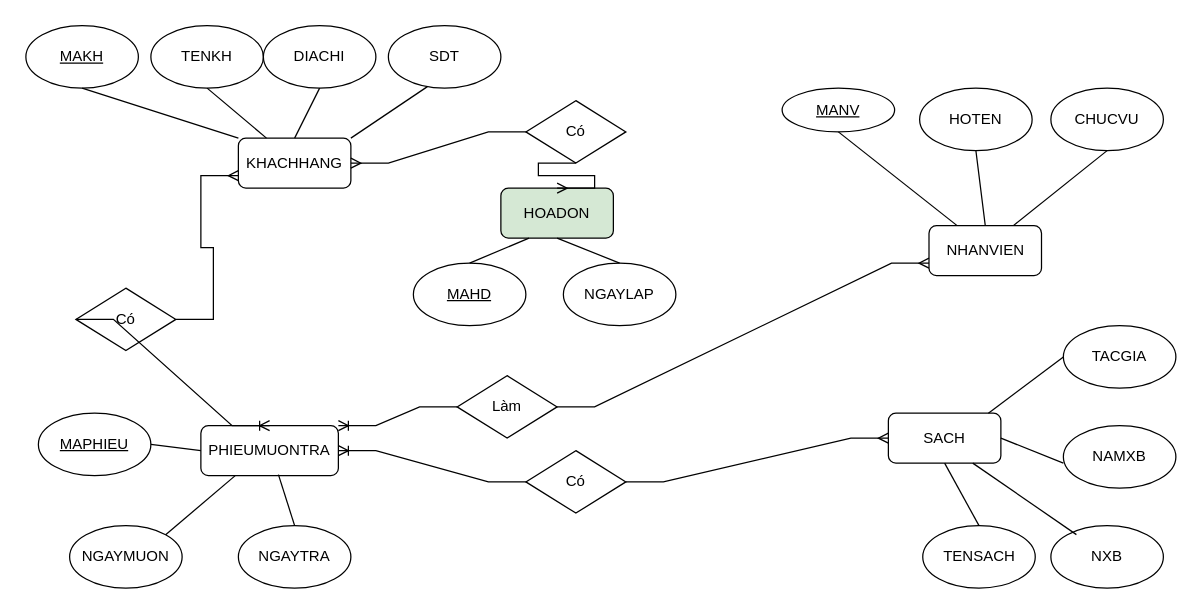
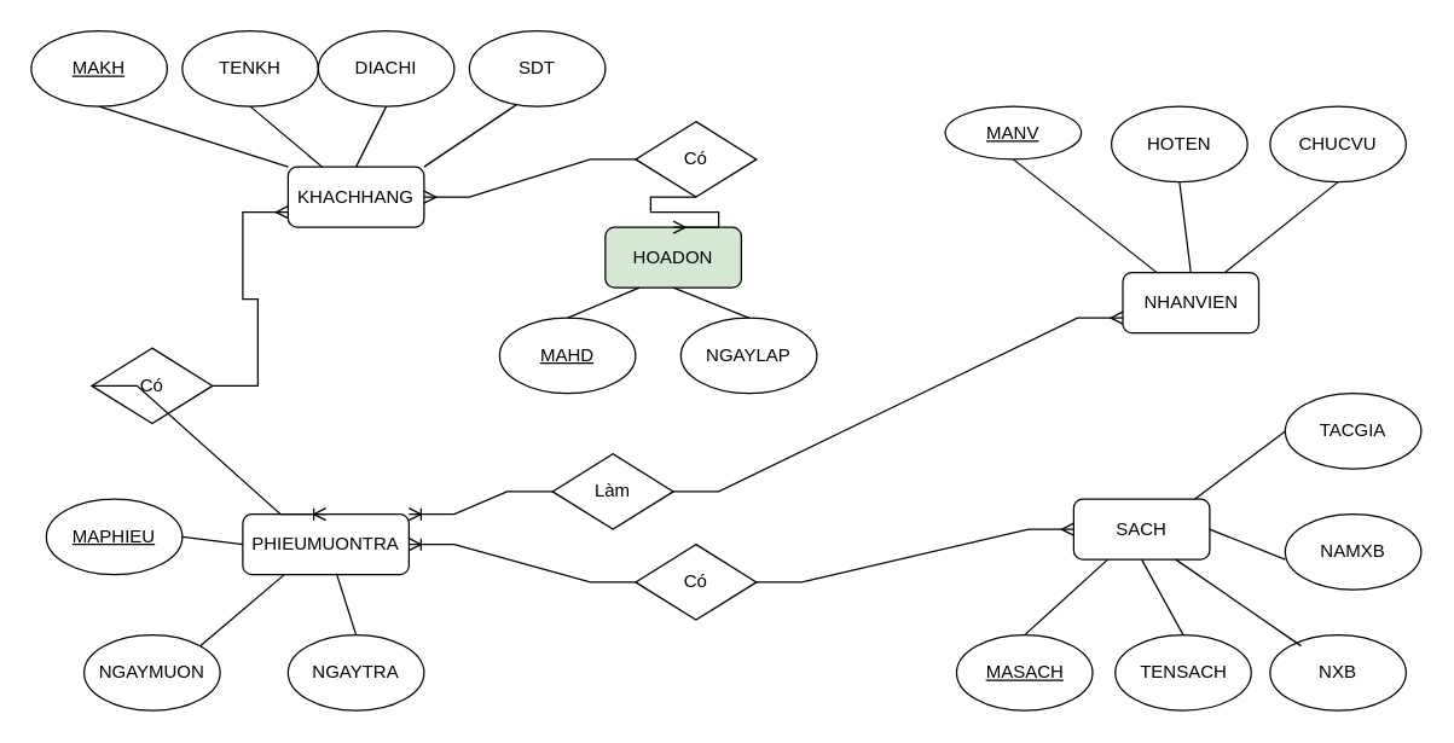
  <mxCell id="0" />
  <mxCell id="1" parent="0" />
  <mxCell id="2" value="KHACHHANG" style="rounded=1;whiteSpace=wrap;html=1;" vertex="1" parent="1"><mxGeometry x="190" y="110" width="90" height="40" as="geometry" /></mxCell>
  <mxCell id="3" value="NHANVIEN" style="rounded=1;whiteSpace=wrap;html=1;" vertex="1" parent="1"><mxGeometry x="742.5" y="180" width="90" height="40" as="geometry" /></mxCell>
  <mxCell id="4" value="PHIEUMUONTRA" style="rounded=1;whiteSpace=wrap;html=1;" vertex="1" parent="1"><mxGeometry x="160" y="340" width="110" height="40" as="geometry" /></mxCell>
  <mxCell id="5" value="HOADON" style="rounded=1;whiteSpace=wrap;html=1;fillColor=#d5e8d4;" vertex="1" parent="1"><mxGeometry x="400" y="150" width="90" height="40" as="geometry" /></mxCell>
  <mxCell id="6" value="SACH" style="rounded=1;whiteSpace=wrap;html=1;" vertex="1" parent="1"><mxGeometry x="710" y="330" width="90" height="40" as="geometry" /></mxCell>
  <mxCell id="7" value="&lt;u&gt;MAKH&lt;/u&gt;" style="ellipse;whiteSpace=wrap;html=1;" vertex="1" parent="1"><mxGeometry y="20" width="90" height="50" as="geometry" x="20" /></mxCell>
  <mxCell id="8" value="TENKH" style="ellipse;whiteSpace=wrap;html=1;" vertex="1" parent="1"><mxGeometry x="120" y="20" width="90" height="50" as="geometry" /></mxCell>
  <mxCell id="9" value="DIACHI" style="ellipse;whiteSpace=wrap;html=1;" vertex="1" parent="1"><mxGeometry x="210" y="20" width="90" height="50" as="geometry" /></mxCell>
  <mxCell id="10" value="SDT" style="ellipse;whiteSpace=wrap;html=1;" vertex="1" parent="1"><mxGeometry x="310" y="20" width="90" height="50" as="geometry" /></mxCell>
  <mxCell id="11" value="" style="endArrow=none;html=1;rounded=0;entryX=0.5;entryY=1;entryDx=0;entryDy=0;exitX=0;exitY=0;exitDx=0;exitDy=0;" edge="1" parent="1" source="2" target="7"><mxGeometry width="50" height="50" relative="1" as="geometry"><mxPoint x="100" y="140" as="sourcePoint" /><mxPoint x="150" y="90" as="targetPoint" /></mxGeometry></mxCell>
  <mxCell id="12" value="" style="endArrow=none;html=1;rounded=0;entryX=0.5;entryY=1;entryDx=0;entryDy=0;exitX=0.25;exitY=0;exitDx=0;exitDy=0;" edge="1" parent="1" source="2" target="8"><mxGeometry width="50" height="50" relative="1" as="geometry"><mxPoint x="150" y="220" as="sourcePoint" /><mxPoint x="200" y="180" as="targetPoint" /></mxGeometry></mxCell>
  <mxCell id="13" value="" style="endArrow=none;html=1;rounded=0;entryX=0.5;entryY=1;entryDx=0;entryDy=0;exitX=0.5;exitY=0;exitDx=0;exitDy=0;" edge="1" parent="1" source="2" target="9"><mxGeometry width="50" height="50" relative="1" as="geometry"><mxPoint x="230" y="150" as="sourcePoint" /><mxPoint x="280" y="100" as="targetPoint" /></mxGeometry></mxCell>
  <mxCell id="14" value="" style="endArrow=none;html=1;rounded=0;entryX=0.347;entryY=0.976;entryDx=0;entryDy=0;entryPerimeter=0;exitX=1;exitY=0;exitDx=0;exitDy=0;" edge="1" parent="1" source="2" target="10"><mxGeometry width="50" height="50" relative="1" as="geometry"><mxPoint x="280" y="150" as="sourcePoint" /><mxPoint x="330" y="100" as="targetPoint" /></mxGeometry></mxCell>
  <mxCell id="15" value="&lt;u&gt;MANV&lt;/u&gt;" style="ellipse;whiteSpace=wrap;html=1;" vertex="1" parent="1"><mxGeometry x="625" y="70" width="90" height="35" as="geometry" /></mxCell>
  <mxCell id="16" value="HOTEN" style="ellipse;whiteSpace=wrap;html=1;" vertex="1" parent="1"><mxGeometry x="735" y="70" width="90" height="50" as="geometry" /></mxCell>
  <mxCell id="17" value="CHUCVU" style="ellipse;whiteSpace=wrap;html=1;" vertex="1" parent="1"><mxGeometry x="840" y="70" width="90" height="50" as="geometry" /></mxCell>
  <mxCell id="18" value="&lt;u&gt;MAPHIEU&lt;/u&gt;" style="ellipse;whiteSpace=wrap;html=1;" vertex="1" parent="1"><mxGeometry x="30" y="330" width="90" height="50" as="geometry" /></mxCell>
  <mxCell id="19" value="NGAYMUON" style="ellipse;whiteSpace=wrap;html=1;" vertex="1" parent="1"><mxGeometry x="55" y="420" width="90" height="50" as="geometry" /></mxCell>
  <mxCell id="20" value="NGAYTRA" style="ellipse;whiteSpace=wrap;html=1;" vertex="1" parent="1"><mxGeometry x="190" y="420" width="90" height="50" as="geometry" /></mxCell>
  <mxCell id="21" value="&lt;u&gt;MAHD&lt;/u&gt;" style="ellipse;whiteSpace=wrap;html=1;" vertex="1" parent="1"><mxGeometry x="330" y="210" width="90" height="50" as="geometry" /></mxCell>
  <mxCell id="22" value="NGAYLAP" style="ellipse;whiteSpace=wrap;html=1;" vertex="1" parent="1"><mxGeometry x="450" y="210" width="90" height="50" as="geometry" /></mxCell>
+ <mxCell id="23" value="&lt;u&gt;MASACH&lt;/u&gt;" style="ellipse;whiteSpace=wrap;html=1;" vertex="1" parent="1"><mxGeometry x="632.5" y="420" width="90" height="50" as="geometry" /></mxCell>
  <mxCell id="24" value="TENSACH" style="ellipse;whiteSpace=wrap;html=1;" vertex="1" parent="1"><mxGeometry x="737.5" y="420" width="90" height="50" as="geometry" /></mxCell>
  <mxCell id="25" value="NXB" style="ellipse;whiteSpace=wrap;html=1;" vertex="1" parent="1"><mxGeometry x="840" y="420" width="90" height="50" as="geometry" /></mxCell>
  <mxCell id="26" value="TACGIA" style="ellipse;whiteSpace=wrap;html=1;" vertex="1" parent="1"><mxGeometry x="850" y="260" width="90" height="50" as="geometry" /></mxCell>
  <mxCell id="27" value="NAMXB" style="ellipse;whiteSpace=wrap;html=1;" vertex="1" parent="1"><mxGeometry x="850" y="340" width="90" height="50" as="geometry" /></mxCell>
  <mxCell id="28" value="" style="endArrow=none;html=1;rounded=0;entryX=0;entryY=0.5;entryDx=0;entryDy=0;exitX=1;exitY=0.5;exitDx=0;exitDy=0;" edge="1" parent="1" source="18" target="4"><mxGeometry width="50" height="50" relative="1" as="geometry"><mxPoint x="100" y="360" as="sourcePoint" /><mxPoint x="150" y="310" as="targetPoint" /></mxGeometry></mxCell>
  <mxCell id="29" value="" style="endArrow=none;html=1;rounded=0;entryX=0.25;entryY=1;entryDx=0;entryDy=0;exitX=1;exitY=0;exitDx=0;exitDy=0;" edge="1" parent="1" source="19" target="4"><mxGeometry width="50" height="50" relative="1" as="geometry"><mxPoint x="120" y="460" as="sourcePoint" /><mxPoint x="170" y="410" as="targetPoint" /></mxGeometry></mxCell>
  <mxCell id="30" value="" style="endArrow=none;html=1;rounded=0;entryX=0.564;entryY=0.98;entryDx=0;entryDy=0;entryPerimeter=0;exitX=0.5;exitY=0;exitDx=0;exitDy=0;" edge="1" parent="1" source="20" target="4"><mxGeometry width="50" height="50" relative="1" as="geometry"><mxPoint x="190" y="440" as="sourcePoint" /><mxPoint x="240" y="390" as="targetPoint" /></mxGeometry></mxCell>
  <mxCell id="31" value="" style="endArrow=none;html=1;rounded=0;entryX=0.25;entryY=1;entryDx=0;entryDy=0;exitX=0.5;exitY=0;exitDx=0;exitDy=0;" edge="1" parent="1" source="21" target="5"><mxGeometry width="50" height="50" relative="1" as="geometry"><mxPoint x="390" y="240" as="sourcePoint" /><mxPoint x="440" y="190" as="targetPoint" /></mxGeometry></mxCell>
  <mxCell id="32" value="" style="endArrow=none;html=1;rounded=0;entryX=0.5;entryY=1;entryDx=0;entryDy=0;exitX=0.5;exitY=0;exitDx=0;exitDy=0;" edge="1" parent="1" source="22" target="5"><mxGeometry width="50" height="50" relative="1" as="geometry"><mxPoint x="420" y="240" as="sourcePoint" /><mxPoint x="470" y="190" as="targetPoint" /></mxGeometry></mxCell>
+ <mxCell id="33" value="" style="endArrow=none;html=1;rounded=0;entryX=0.25;entryY=1;entryDx=0;entryDy=0;exitX=0.5;exitY=0;exitDx=0;exitDy=0;" edge="1" parent="1" source="23" target="6"><mxGeometry width="50" height="50" relative="1" as="geometry"><mxPoint x="690" y="430" as="sourcePoint" /><mxPoint x="740" y="380" as="targetPoint" /></mxGeometry></mxCell>
  <mxCell id="34" value="" style="endArrow=none;html=1;rounded=0;entryX=0.5;entryY=1;entryDx=0;entryDy=0;exitX=0.5;exitY=0;exitDx=0;exitDy=0;" edge="1" parent="1" source="24" target="6"><mxGeometry width="50" height="50" relative="1" as="geometry"><mxPoint x="790" y="430" as="sourcePoint" /><mxPoint x="840" y="380" as="targetPoint" /></mxGeometry></mxCell>
  <mxCell id="35" value="" style="endArrow=none;html=1;rounded=0;entryX=0.75;entryY=1;entryDx=0;entryDy=0;exitX=0.227;exitY=0.144;exitDx=0;exitDy=0;exitPerimeter=0;" edge="1" parent="1" source="25" target="6"><mxGeometry width="50" height="50" relative="1" as="geometry"><mxPoint x="790" y="440" as="sourcePoint" /><mxPoint x="840" y="390" as="targetPoint" /></mxGeometry></mxCell>
  <mxCell id="36" value="" style="endArrow=none;html=1;rounded=0;exitX=1;exitY=0.5;exitDx=0;exitDy=0;" edge="1" parent="1" source="6"><mxGeometry width="50" height="50" relative="1" as="geometry"><mxPoint x="810" y="410" as="sourcePoint" /><mxPoint x="850" y="370" as="targetPoint" /></mxGeometry></mxCell>
  <mxCell id="37" value="" style="endArrow=none;html=1;rounded=0;entryX=0;entryY=0.5;entryDx=0;entryDy=0;" edge="1" parent="1" target="26"><mxGeometry width="50" height="50" relative="1" as="geometry"><mxPoint x="790" y="330" as="sourcePoint" /><mxPoint x="840" y="280" as="targetPoint" /></mxGeometry></mxCell>
  <mxCell id="38" value="" style="endArrow=none;html=1;rounded=0;entryX=0.5;entryY=1;entryDx=0;entryDy=0;exitX=0.25;exitY=0;exitDx=0;exitDy=0;" edge="1" parent="1" source="3" target="15"><mxGeometry width="50" height="50" relative="1" as="geometry"><mxPoint x="672.5" y="190" as="sourcePoint" /><mxPoint x="722.5" y="140" as="targetPoint" /></mxGeometry></mxCell>
  <mxCell id="39" value="" style="endArrow=none;html=1;rounded=0;entryX=0.5;entryY=1;entryDx=0;entryDy=0;exitX=0.5;exitY=0;exitDx=0;exitDy=0;" edge="1" parent="1" source="3" target="16"><mxGeometry width="50" height="50" relative="1" as="geometry"><mxPoint x="735" y="180" as="sourcePoint" /><mxPoint x="785" y="130" as="targetPoint" /></mxGeometry></mxCell>
  <mxCell id="40" value="" style="endArrow=none;html=1;rounded=0;entryX=0.5;entryY=1;entryDx=0;entryDy=0;exitX=0.75;exitY=0;exitDx=0;exitDy=0;" edge="1" parent="1" source="3" target="17"><mxGeometry width="50" height="50" relative="1" as="geometry"><mxPoint x="832.5" y="185" as="sourcePoint" /><mxPoint x="882.5" y="135" as="targetPoint" /></mxGeometry></mxCell>
  <mxCell id="41" value="Có" style="rhombus;whiteSpace=wrap;html=1;" vertex="1" parent="1"><mxGeometry x="420" y="360" width="80" height="50" as="geometry" /></mxCell>
  <mxCell id="42" value="" style="edgeStyle=entityRelationEdgeStyle;fontSize=12;html=1;endArrow=ERoneToMany;rounded=0;entryX=1;entryY=0.5;entryDx=0;entryDy=0;exitX=0;exitY=0.5;exitDx=0;exitDy=0;" edge="1" parent="1" source="41" target="4"><mxGeometry width="100" height="100" relative="1" as="geometry"><mxPoint x="270" y="520" as="sourcePoint" /><mxPoint x="370" y="420" as="targetPoint" /></mxGeometry></mxCell>
  <mxCell id="43" value="" style="edgeStyle=entityRelationEdgeStyle;fontSize=12;html=1;endArrow=ERmany;rounded=0;exitX=1;exitY=0.5;exitDx=0;exitDy=0;entryX=0;entryY=0.5;entryDx=0;entryDy=0;" edge="1" parent="1" source="41" target="6"><mxGeometry width="100" height="100" relative="1" as="geometry"><mxPoint x="510" y="490" as="sourcePoint" /><mxPoint x="610" y="390" as="targetPoint" /></mxGeometry></mxCell>
  <mxCell id="44" value="Làm" style="rhombus;whiteSpace=wrap;html=1;" vertex="1" parent="1"><mxGeometry x="365" y="300" width="80" height="50" as="geometry" /></mxCell>
  <mxCell id="45" value="" style="edgeStyle=entityRelationEdgeStyle;fontSize=12;html=1;endArrow=ERoneToMany;rounded=0;entryX=1;entryY=0;entryDx=0;entryDy=0;exitX=0;exitY=0.5;exitDx=0;exitDy=0;" edge="1" parent="1" source="44" target="4"><mxGeometry width="100" height="100" relative="1" as="geometry"><mxPoint x="280" y="530" as="sourcePoint" /><mxPoint x="280" y="370" as="targetPoint" /></mxGeometry></mxCell>
  <mxCell id="46" value="" style="edgeStyle=entityRelationEdgeStyle;fontSize=12;html=1;endArrow=ERmany;rounded=0;exitX=1;exitY=0.5;exitDx=0;exitDy=0;entryX=0;entryY=0.75;entryDx=0;entryDy=0;" edge="1" parent="1" source="44" target="3"><mxGeometry width="100" height="100" relative="1" as="geometry"><mxPoint x="520" y="500" as="sourcePoint" /><mxPoint x="720" y="360" as="targetPoint" /></mxGeometry></mxCell>
  <mxCell id="47" value="Có" style="rhombus;whiteSpace=wrap;html=1;" vertex="1" parent="1"><mxGeometry x="60" y="230" width="80" height="50" as="geometry" /></mxCell>
  <mxCell id="48" value="" style="edgeStyle=entityRelationEdgeStyle;fontSize=12;html=1;endArrow=ERoneToMany;rounded=0;entryX=0.5;entryY=0;entryDx=0;entryDy=0;exitX=0;exitY=0.5;exitDx=0;exitDy=0;" edge="1" parent="1" source="47" target="4"><mxGeometry width="100" height="100" relative="1" as="geometry"><mxPoint x="67.5" y="410" as="sourcePoint" /><mxPoint x="67.5" y="250" as="targetPoint" /></mxGeometry></mxCell>
  <mxCell id="49" value="" style="edgeStyle=entityRelationEdgeStyle;fontSize=12;html=1;endArrow=ERmany;rounded=0;exitX=1;exitY=0.5;exitDx=0;exitDy=0;entryX=0;entryY=0.75;entryDx=0;entryDy=0;" edge="1" parent="1" source="47" target="2"><mxGeometry width="100" height="100" relative="1" as="geometry"><mxPoint x="307.5" y="380" as="sourcePoint" /><mxPoint x="507.5" y="240" as="targetPoint" /></mxGeometry></mxCell>
  <mxCell id="50" value="Có" style="rhombus;whiteSpace=wrap;html=1;" vertex="1" parent="1"><mxGeometry x="420" y="80" width="80" height="50" as="geometry" /></mxCell>
  <mxCell id="51" value="" style="edgeStyle=entityRelationEdgeStyle;fontSize=12;html=1;endArrow=ERmany;rounded=0;exitX=0;exitY=0.5;exitDx=0;exitDy=0;entryX=1;entryY=0.5;entryDx=0;entryDy=0;" edge="1" parent="1" source="50" target="2"><mxGeometry width="100" height="100" relative="1" as="geometry"><mxPoint x="150" y="265" as="sourcePoint" /><mxPoint x="310" y="170" as="targetPoint" /></mxGeometry></mxCell>
  <mxCell id="52" value="" style="edgeStyle=entityRelationEdgeStyle;fontSize=12;html=1;endArrow=ERmany;rounded=0;exitX=0.5;exitY=1;exitDx=0;exitDy=0;entryX=0.5;entryY=0;entryDx=0;entryDy=0;" edge="1" parent="1" source="50" target="5"><mxGeometry width="100" height="100" relative="1" as="geometry"><mxPoint x="430" y="115" as="sourcePoint" /><mxPoint x="290" y="140" as="targetPoint" /></mxGeometry></mxCell>
